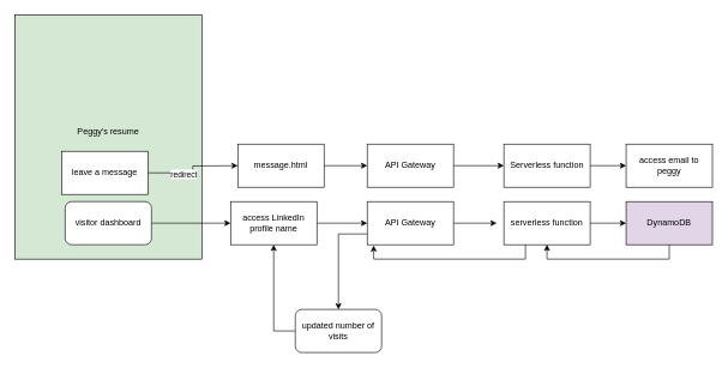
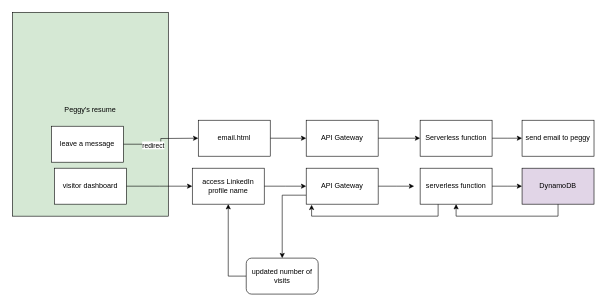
  <mxCell id="0" />
  <mxCell id="1" parent="0" />
  <mxCell id="2" value="Peggy's resume&lt;br&gt;&lt;br&gt;" style="rounded=0;whiteSpace=wrap;html=1;fillColor=#d5e8d4;" vertex="1" parent="1"><mxGeometry x="20" y="20" width="260" height="340" as="geometry" /></mxCell>
  <mxCell id="3" style="edgeStyle=orthogonalEdgeStyle;rounded=0;orthogonalLoop=1;jettySize=auto;html=1;exitX=1;exitY=0.5;exitDx=0;exitDy=0;" edge="1" parent="1" source="5"><mxGeometry relative="1" as="geometry"><mxPoint x="330" y="230" as="targetPoint" /></mxGeometry></mxCell>
  <mxCell id="4" value="redirect" style="edgeLabel;html=1;align=center;verticalAlign=middle;resizable=0;points=[];" vertex="1" connectable="0" parent="3"><mxGeometry x="-0.267" y="-1" relative="1" as="geometry"><mxPoint as="offset" /></mxGeometry></mxCell>
  <mxCell id="5" value="leave a message" style="rounded=0;whiteSpace=wrap;html=1;" vertex="1" parent="1"><mxGeometry x="85" y="210" width="120" height="60" as="geometry" /></mxCell>
  <mxCell id="6" style="edgeStyle=orthogonalEdgeStyle;rounded=0;orthogonalLoop=1;jettySize=auto;html=1;exitX=1;exitY=0.5;exitDx=0;exitDy=0;" edge="1" parent="1" source="7"><mxGeometry relative="1" as="geometry"><mxPoint x="320" y="310" as="targetPoint" /></mxGeometry></mxCell>
- <mxCell id="7" value="visitor dashboard" style="whiteSpace=wrap;html=1;rounded=1;" vertex="1" parent="1"><mxGeometry x="90" y="280" width="120" height="60" as="geometry" /></mxCell>
+ <mxCell id="7" value="visitor dashboard" style="rounded=0;whiteSpace=wrap;html=1;" vertex="1" parent="1"><mxGeometry x="90" y="280" width="120" height="60" as="geometry" /></mxCell>
  <mxCell id="8" style="edgeStyle=orthogonalEdgeStyle;rounded=0;orthogonalLoop=1;jettySize=auto;html=1;exitX=1;exitY=0.5;exitDx=0;exitDy=0;" edge="1" parent="1" source="9" target="11"><mxGeometry relative="1" as="geometry"><mxPoint x="510" y="230" as="targetPoint" /></mxGeometry></mxCell>
- <mxCell id="9" value="message.html" style="rounded=0;whiteSpace=wrap;html=1;" vertex="1" parent="1"><mxGeometry x="330" y="200" width="120" height="60" as="geometry" /></mxCell>
+ <mxCell id="9" value="email.html" style="rounded=0;whiteSpace=wrap;html=1;" vertex="1" parent="1"><mxGeometry x="330" y="200" width="120" height="60" as="geometry" /></mxCell>
  <mxCell id="10" style="edgeStyle=orthogonalEdgeStyle;rounded=0;orthogonalLoop=1;jettySize=auto;html=1;exitX=1;exitY=0.5;exitDx=0;exitDy=0;" edge="1" parent="1" source="11" target="13"><mxGeometry relative="1" as="geometry"><mxPoint x="690" y="230" as="targetPoint" /></mxGeometry></mxCell>
  <mxCell id="11" value="API Gateway" style="rounded=0;whiteSpace=wrap;html=1;" vertex="1" parent="1"><mxGeometry x="510" y="200" width="120" height="60" as="geometry" /></mxCell>
  <mxCell id="12" style="edgeStyle=orthogonalEdgeStyle;rounded=0;orthogonalLoop=1;jettySize=auto;html=1;exitX=1;exitY=0.5;exitDx=0;exitDy=0;" edge="1" parent="1" source="13"><mxGeometry relative="1" as="geometry"><mxPoint x="870" y="230" as="targetPoint" /></mxGeometry></mxCell>
  <mxCell id="13" value="Serverless function" style="rounded=0;whiteSpace=wrap;html=1;" vertex="1" parent="1"><mxGeometry x="700" y="200" width="120" height="60" as="geometry" /></mxCell>
- <mxCell id="14" value="access email to peggy" style="whiteSpace=wrap;html=1;" vertex="1" parent="1"><mxGeometry x="870" y="200" width="120" height="60" as="geometry" /></mxCell>
+ <mxCell id="14" value="send email to peggy" style="whiteSpace=wrap;html=1;" vertex="1" parent="1"><mxGeometry x="870" y="200" width="120" height="60" as="geometry" /></mxCell>
  <mxCell id="15" style="edgeStyle=orthogonalEdgeStyle;rounded=0;orthogonalLoop=1;jettySize=auto;html=1;exitX=1;exitY=0.5;exitDx=0;exitDy=0;" edge="1" parent="1" source="16"><mxGeometry relative="1" as="geometry"><mxPoint x="510" y="310" as="targetPoint" /></mxGeometry></mxCell>
  <mxCell id="16" value="access LinkedIn profile name" style="whiteSpace=wrap;html=1;" vertex="1" parent="1"><mxGeometry x="320" y="280" width="120" height="60" as="geometry" /></mxCell>
  <mxCell id="17" style="edgeStyle=orthogonalEdgeStyle;rounded=0;orthogonalLoop=1;jettySize=auto;html=1;exitX=1;exitY=0.5;exitDx=0;exitDy=0;" edge="1" parent="1" source="19"><mxGeometry relative="1" as="geometry"><mxPoint x="690" y="310" as="targetPoint" /></mxGeometry></mxCell>
  <mxCell id="18" style="edgeStyle=orthogonalEdgeStyle;rounded=0;orthogonalLoop=1;jettySize=auto;html=1;exitX=0;exitY=0.75;exitDx=0;exitDy=0;entryX=0.5;entryY=0;entryDx=0;entryDy=0;" edge="1" parent="1" source="19" target="26"><mxGeometry relative="1" as="geometry" /></mxCell>
  <mxCell id="19" value="API Gateway" style="whiteSpace=wrap;html=1;" vertex="1" parent="1"><mxGeometry x="510" y="280" width="120" height="60" as="geometry" /></mxCell>
  <mxCell id="20" style="edgeStyle=orthogonalEdgeStyle;rounded=0;orthogonalLoop=1;jettySize=auto;html=1;exitX=1;exitY=0.5;exitDx=0;exitDy=0;" edge="1" parent="1" source="22"><mxGeometry relative="1" as="geometry"><mxPoint x="870" y="310" as="targetPoint" /></mxGeometry></mxCell>
  <mxCell id="21" style="edgeStyle=orthogonalEdgeStyle;rounded=0;orthogonalLoop=1;jettySize=auto;html=1;exitX=0.25;exitY=1;exitDx=0;exitDy=0;entryX=0.075;entryY=1.017;entryDx=0;entryDy=0;entryPerimeter=0;" edge="1" parent="1" source="22" target="19"><mxGeometry relative="1" as="geometry" /></mxCell>
  <mxCell id="22" value="serverless function" style="whiteSpace=wrap;html=1;" vertex="1" parent="1"><mxGeometry x="700" y="280" width="120" height="60" as="geometry" /></mxCell>
  <mxCell id="23" style="edgeStyle=orthogonalEdgeStyle;rounded=0;orthogonalLoop=1;jettySize=auto;html=1;exitX=0.5;exitY=1;exitDx=0;exitDy=0;entryX=0.5;entryY=1;entryDx=0;entryDy=0;" edge="1" parent="1" source="24" target="22"><mxGeometry relative="1" as="geometry" /></mxCell>
  <mxCell id="24" value="DynamoDB" style="whiteSpace=wrap;html=1;fillColor=#e1d5e7;" vertex="1" parent="1"><mxGeometry x="870" y="280" width="120" height="60" as="geometry" /></mxCell>
  <mxCell id="25" style="edgeStyle=orthogonalEdgeStyle;rounded=0;orthogonalLoop=1;jettySize=auto;html=1;exitX=0;exitY=0.5;exitDx=0;exitDy=0;" edge="1" parent="1" source="26" target="16"><mxGeometry relative="1" as="geometry" /></mxCell>
  <mxCell id="26" value="updated number of visits" style="whiteSpace=wrap;html=1;rounded=1;" vertex="1" parent="1"><mxGeometry x="410" y="430" width="120" height="60" as="geometry" /></mxCell>
